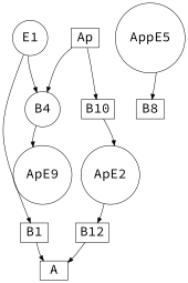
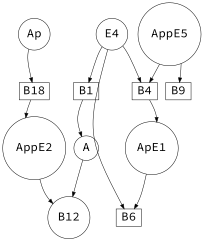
  strict digraph {
    fontname="Source Code Pro"
    remincross=true
    splines=curved
    node [fontname="Source Code Pro" fontsize=26 shape=box]
    edge [fontname="Source Code Pro"]
-   B12
-   ApE2 [shape=circle]
-   A
+   B12 [shape=circle]
+   ApE2 [shape=circle label=AppE2]
+   A [shape=circle]
    n4 [label=AppE5 shape=circle]
-   B8
-   B4 [shape=circle]
-   E1 [shape=circle]
+   B8 [label=B9]
+   B4
+   E1 [shape=circle label=E4]
    B1
-   ApE1 [shape=circle label=ApE9]
-   Ap
-   B10
-   B12 -> A
+   ApE1 [shape=circle]
+   B6
+   Ap [shape=circle]
+   B10 [label=B18]
+   A -> B12
    ApE2 -> B12
    n4 -> B8
    B4 -> ApE1
    E1 -> B4
    E1 -> B1
    B1 -> A
-   Ap -> B4
+   ApE1 -> B6
+   B6 -> E1
+   n4 -> B4
    Ap -> B10
    B10 -> ApE2
  }
